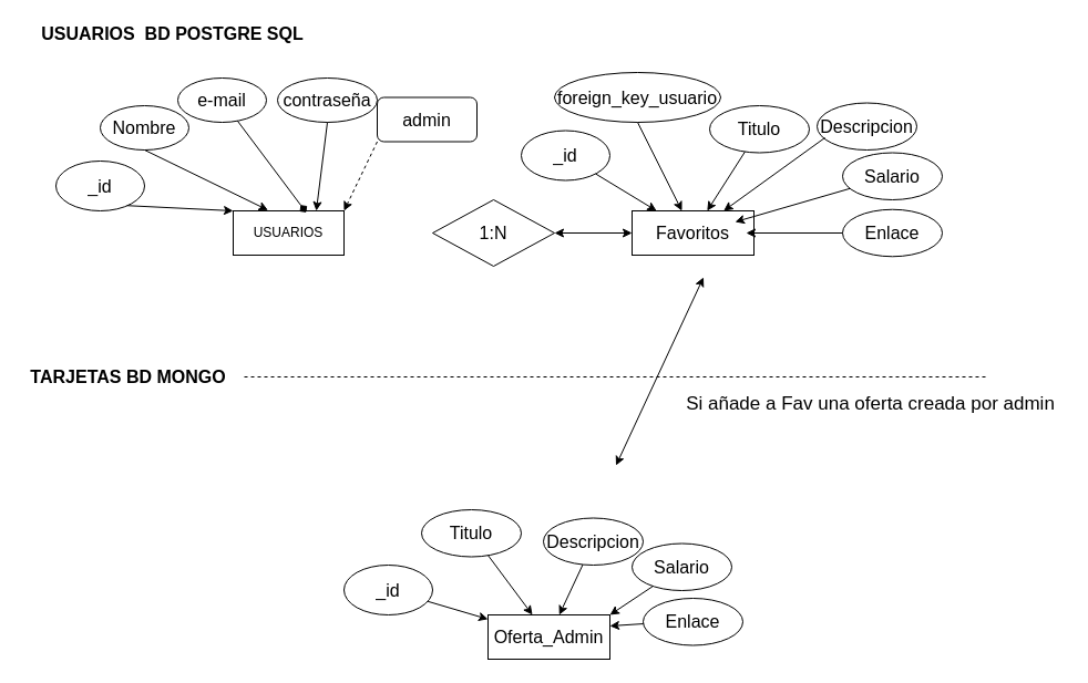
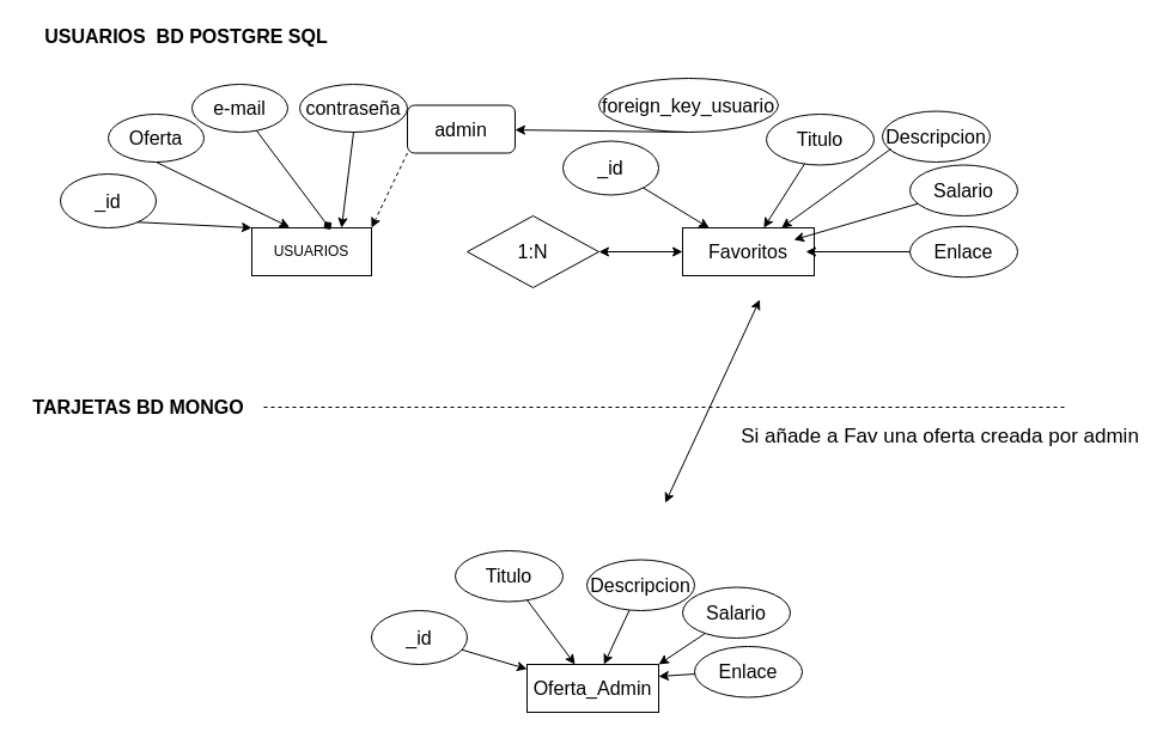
  <mxCell id="0" />
  <mxCell id="1" parent="0" />
  <mxCell id="2" value="&lt;div&gt;USUARIOS&lt;/div&gt;" style="rounded=0;whiteSpace=wrap;html=1;" parent="1" vertex="1"><mxGeometry x="210" y="190" width="100" height="40" as="geometry" /></mxCell>
  <mxCell id="3" value="USUARIOS&amp;nbsp; BD POSTGRE SQL" style="text;html=1;resizable=0;autosize=1;align=center;verticalAlign=middle;points=[];fillColor=none;strokeColor=none;rounded=0;fontSize=16;fontStyle=1" parent="1" vertex="1"><mxGeometry x="30" y="20" width="250" height="20" as="geometry" /></mxCell>
- <mxCell id="4" value="Nombre" style="ellipse;whiteSpace=wrap;html=1;fontSize=16;" parent="1" vertex="1"><mxGeometry x="90" y="95" width="80" height="40" as="geometry" /></mxCell>
+ <mxCell id="4" value="Oferta" style="ellipse;whiteSpace=wrap;html=1;fontSize=16;" parent="1" vertex="1"><mxGeometry x="90" y="95" width="80" height="40" as="geometry" /></mxCell>
  <mxCell id="5" value="_id" style="ellipse;whiteSpace=wrap;html=1;fontSize=16;" parent="1" vertex="1"><mxGeometry x="50" y="145" width="80" height="45" as="geometry" /></mxCell>
  <mxCell id="6" value="" style="endArrow=classic;html=1;rounded=0;fontSize=16;entryX=0;entryY=0;entryDx=0;entryDy=0;exitX=0.802;exitY=0.894;exitDx=0;exitDy=0;exitPerimeter=0;" parent="1" source="5" target="2" edge="1"><mxGeometry width="50" height="50" relative="1" as="geometry"><mxPoint x="160" y="140" as="sourcePoint" /><mxPoint x="210" y="90" as="targetPoint" /></mxGeometry></mxCell>
  <mxCell id="7" value="" style="endArrow=classic;html=1;rounded=0;fontSize=16;exitX=0.5;exitY=1;exitDx=0;exitDy=0;entryX=0.314;entryY=-0.016;entryDx=0;entryDy=0;entryPerimeter=0;" parent="1" source="4" target="2" edge="1"><mxGeometry width="50" height="50" relative="1" as="geometry"><mxPoint x="174.16" y="155.23" as="sourcePoint" /><mxPoint x="240" y="170" as="targetPoint" /></mxGeometry></mxCell>
  <mxCell id="8" value="&lt;div&gt;e-mail&lt;/div&gt;" style="ellipse;whiteSpace=wrap;html=1;fontSize=16;" parent="1" vertex="1"><mxGeometry x="160" y="70" width="80" height="40" as="geometry" /></mxCell>
  <mxCell id="9" value="contraseña" style="ellipse;whiteSpace=wrap;html=1;fontSize=16;" parent="1" vertex="1"><mxGeometry x="250" y="70" width="90" height="40" as="geometry" /></mxCell>
  <mxCell id="10" value="" style="endArrow=diamond;html=1;rounded=0;fontSize=16;entryX=0.659;entryY=0.036;entryDx=0;entryDy=0;entryPerimeter=0;" parent="1" target="2" edge="1" source="8"><mxGeometry width="50" height="50" relative="1" as="geometry"><mxPoint x="298.6" y="130" as="sourcePoint" /><mxPoint x="340" y="179.36" as="targetPoint" /></mxGeometry></mxCell>
  <mxCell id="11" value="" style="endArrow=classic;html=1;rounded=0;fontSize=16;exitX=0.5;exitY=1;exitDx=0;exitDy=0;entryX=0.75;entryY=0;entryDx=0;entryDy=0;" parent="1" source="9" target="2" edge="1"><mxGeometry width="50" height="50" relative="1" as="geometry"><mxPoint x="390" y="140.64" as="sourcePoint" /><mxPoint x="431.4" y="190" as="targetPoint" /></mxGeometry></mxCell>
  <mxCell id="12" value="&lt;div&gt;Favoritos&lt;/div&gt;" style="rounded=0;whiteSpace=wrap;html=1;fontSize=16;" parent="1" vertex="1"><mxGeometry x="570" y="190" width="110" height="40" as="geometry" /></mxCell>
  <mxCell id="13" value="_id" style="ellipse;whiteSpace=wrap;html=1;fontSize=16;" parent="1" vertex="1"><mxGeometry x="470" y="117.5" width="80" height="45" as="geometry" /></mxCell>
  <mxCell id="14" value="" style="endArrow=classic;html=1;rounded=0;fontSize=16;" parent="1" source="13" target="12" edge="1"><mxGeometry width="50" height="50" relative="1" as="geometry"><mxPoint x="500" y="120" as="sourcePoint" /><mxPoint x="545.84" y="139.77" as="targetPoint" /></mxGeometry></mxCell>
  <mxCell id="15" value="1:N" style="rhombus;whiteSpace=wrap;html=1;fontSize=16;" parent="1" vertex="1"><mxGeometry x="390" y="180" width="110" height="60" as="geometry" /></mxCell>
  <mxCell id="16" value="" style="endArrow=classic;startArrow=classic;html=1;rounded=0;fontSize=16;" parent="1" source="15" target="12" edge="1"><mxGeometry width="50" height="50" relative="1" as="geometry"><mxPoint x="500" y="209.66" as="sourcePoint" /><mxPoint x="584.51" y="209.72" as="targetPoint" /></mxGeometry></mxCell>
  <mxCell id="17" value="foreign_key_usuario" style="ellipse;whiteSpace=wrap;html=1;fontSize=16;" parent="1" vertex="1"><mxGeometry x="500" y="65" width="150" height="45" as="geometry" /></mxCell>
  <mxCell id="18" value="TARJETAS BD MONGO" style="text;html=1;resizable=0;autosize=1;align=center;verticalAlign=middle;points=[];fillColor=none;strokeColor=none;rounded=0;fontSize=16;fontStyle=1" parent="1" vertex="1"><mxGeometry x="20" y="330" width="190" height="20" as="geometry" /></mxCell>
- <mxCell id="19" value="" style="endArrow=classic;html=1;rounded=0;fontSize=16;exitX=0.5;exitY=1;exitDx=0;exitDy=0;" parent="1" source="17" target="12" edge="1"><mxGeometry width="50" height="50" relative="1" as="geometry"><mxPoint x="600.015" y="134.999" as="sourcePoint" /><mxPoint x="649.994" y="192.29" as="targetPoint" /></mxGeometry></mxCell>
+ <mxCell id="19" value="" style="endArrow=classic;html=1;rounded=0;fontSize=16;exitX=0.5;exitY=1;exitDx=0;exitDy=0;" parent="1" source="17" target="42" edge="1"><mxGeometry width="50" height="50" relative="1" as="geometry"><mxPoint x="600.015" y="134.999" as="sourcePoint" /><mxPoint x="649.994" y="192.29" as="targetPoint" /></mxGeometry></mxCell>
  <mxCell id="20" value="&lt;div&gt;Titulo&lt;/div&gt;" style="ellipse;whiteSpace=wrap;html=1;fontSize=16;" parent="1" vertex="1"><mxGeometry x="640" y="95" width="90" height="42.5" as="geometry" /></mxCell>
  <mxCell id="21" value="" style="endArrow=classic;html=1;rounded=0;fontSize=16;" parent="1" source="20" target="12" edge="1"><mxGeometry width="50" height="50" relative="1" as="geometry"><mxPoint x="727.96" y="160" as="sourcePoint" /><mxPoint x="720" y="217.5" as="targetPoint" /></mxGeometry></mxCell>
  <mxCell id="22" value="Descripcion" style="ellipse;whiteSpace=wrap;html=1;fontSize=16;" parent="1" vertex="1"><mxGeometry x="737" y="92.5" width="90" height="42.5" as="geometry" /></mxCell>
  <mxCell id="23" value="Salario" style="ellipse;whiteSpace=wrap;html=1;fontSize=16;" parent="1" vertex="1"><mxGeometry x="760" y="137.5" width="90" height="42.5" as="geometry" /></mxCell>
  <mxCell id="24" value="Enlace" style="ellipse;whiteSpace=wrap;html=1;fontSize=16;" parent="1" vertex="1"><mxGeometry x="760" y="188.75" width="90" height="42.5" as="geometry" /></mxCell>
  <mxCell id="25" value="" style="endArrow=classic;html=1;rounded=0;fontSize=16;exitX=0.078;exitY=0.741;exitDx=0;exitDy=0;exitPerimeter=0;" parent="1" source="22" target="12" edge="1"><mxGeometry width="50" height="50" relative="1" as="geometry"><mxPoint x="716.023" y="160.004" as="sourcePoint" /><mxPoint x="680.002" y="220.79" as="targetPoint" /></mxGeometry></mxCell>
  <mxCell id="26" value="" style="endArrow=classic;html=1;rounded=0;fontSize=16;" parent="1" source="23" edge="1"><mxGeometry width="50" height="50" relative="1" as="geometry"><mxPoint x="754.02" y="133.992" as="sourcePoint" /><mxPoint x="663" y="200" as="targetPoint" /></mxGeometry></mxCell>
  <mxCell id="27" value="" style="endArrow=classic;html=1;rounded=0;fontSize=16;" parent="1" source="24" edge="1"><mxGeometry width="50" height="50" relative="1" as="geometry"><mxPoint x="764.02" y="143.992" as="sourcePoint" /><mxPoint x="673" y="210" as="targetPoint" /></mxGeometry></mxCell>
  <mxCell id="28" value="&lt;div&gt;Oferta_Admin&lt;/div&gt;" style="rounded=0;whiteSpace=wrap;html=1;fontSize=16;" parent="1" vertex="1"><mxGeometry x="440" y="555" width="110" height="40" as="geometry" /></mxCell>
  <mxCell id="29" value="_id" style="ellipse;whiteSpace=wrap;html=1;fontSize=16;" parent="1" vertex="1"><mxGeometry x="310" y="510" width="80" height="45" as="geometry" /></mxCell>
  <mxCell id="30" value="" style="endArrow=classic;html=1;rounded=0;fontSize=16;" parent="1" source="29" target="28" edge="1"><mxGeometry width="50" height="50" relative="1" as="geometry"><mxPoint x="330" y="462.5" as="sourcePoint" /><mxPoint x="375.84" y="482.27" as="targetPoint" /></mxGeometry></mxCell>
  <mxCell id="31" value="&lt;div&gt;Titulo&lt;/div&gt;" style="ellipse;whiteSpace=wrap;html=1;fontSize=16;" parent="1" vertex="1"><mxGeometry x="380" y="460" width="90" height="42.5" as="geometry" /></mxCell>
  <mxCell id="32" value="" style="endArrow=classic;html=1;rounded=0;fontSize=16;" parent="1" source="31" target="28" edge="1"><mxGeometry width="50" height="50" relative="1" as="geometry"><mxPoint x="557.96" y="502.5" as="sourcePoint" /><mxPoint x="550" y="560" as="targetPoint" /></mxGeometry></mxCell>
  <mxCell id="33" value="Descripcion" style="ellipse;whiteSpace=wrap;html=1;fontSize=16;" parent="1" vertex="1"><mxGeometry x="490" y="467.5" width="90" height="42.5" as="geometry" /></mxCell>
  <mxCell id="34" value="Salario" style="ellipse;whiteSpace=wrap;html=1;fontSize=16;" parent="1" vertex="1"><mxGeometry x="570" y="490.5" width="90" height="42.5" as="geometry" /></mxCell>
  <mxCell id="35" value="Enlace" style="ellipse;whiteSpace=wrap;html=1;fontSize=16;" parent="1" vertex="1"><mxGeometry x="580" y="540" width="90" height="42.5" as="geometry" /></mxCell>
  <mxCell id="36" value="" style="endArrow=classic;html=1;rounded=0;fontSize=16;" parent="1" source="33" target="28" edge="1"><mxGeometry width="50" height="50" relative="1" as="geometry"><mxPoint x="546.023" y="502.504" as="sourcePoint" /><mxPoint x="510.002" y="563.29" as="targetPoint" /></mxGeometry></mxCell>
  <mxCell id="37" value="" style="endArrow=classic;html=1;rounded=0;fontSize=16;entryX=1;entryY=0;entryDx=0;entryDy=0;" parent="1" source="34" target="28" edge="1"><mxGeometry width="50" height="50" relative="1" as="geometry"><mxPoint x="584.02" y="476.492" as="sourcePoint" /><mxPoint x="493" y="542.5" as="targetPoint" /></mxGeometry></mxCell>
  <mxCell id="38" value="" style="endArrow=classic;html=1;rounded=0;fontSize=16;entryX=1;entryY=0.25;entryDx=0;entryDy=0;" parent="1" source="35" target="28" edge="1"><mxGeometry width="50" height="50" relative="1" as="geometry"><mxPoint x="594.02" y="486.492" as="sourcePoint" /><mxPoint x="503" y="552.5" as="targetPoint" /></mxGeometry></mxCell>
  <mxCell id="39" value="" style="endArrow=classic;startArrow=classic;html=1;rounded=0;fontSize=25;fontStyle=1;labelPosition=center;verticalLabelPosition=top;align=center;verticalAlign=bottom;" parent="1" edge="1"><mxGeometry width="50" height="50" relative="1" as="geometry"><mxPoint x="555.5" y="420" as="sourcePoint" /><mxPoint x="634.5" y="250" as="targetPoint" /></mxGeometry></mxCell>
  <mxCell id="40" value="" style="endArrow=none;dashed=1;html=1;rounded=0;fontSize=25;" parent="1" edge="1"><mxGeometry width="50" height="50" relative="1" as="geometry"><mxPoint x="220" y="340" as="sourcePoint" /><mxPoint x="890" y="340" as="targetPoint" /></mxGeometry></mxCell>
  <mxCell id="41" value="&lt;font style=&quot;font-size: 17px&quot;&gt;Si añade a Fav una oferta&lt;font style=&quot;font-size: 17px&quot;&gt; creada por admin&lt;/font&gt;&lt;/font&gt;" style="text;html=1;align=center;verticalAlign=middle;resizable=0;points=[];autosize=1;strokeColor=none;fillColor=none;fontSize=25;" parent="1" vertex="1"><mxGeometry x="610" y="340" width="350" height="40" as="geometry" /></mxCell>
  <mxCell id="42" value="admin" style="whiteSpace=wrap;html=1;fontSize=16;rounded=1;" vertex="1" parent="1"><mxGeometry x="340" y="87.5" width="90" height="40" as="geometry" /></mxCell>
  <mxCell id="43" value="" style="endArrow=classic;html=1;rounded=0;fontSize=16;exitX=0;exitY=1;exitDx=0;exitDy=0;entryX=1;entryY=0;entryDx=0;entryDy=0;dashed=1;" edge="1" parent="1" source="42" target="2"><mxGeometry width="50" height="50" relative="1" as="geometry"><mxPoint x="355" y="120" as="sourcePoint" /><mxPoint x="320" y="210" as="targetPoint" /></mxGeometry></mxCell>
